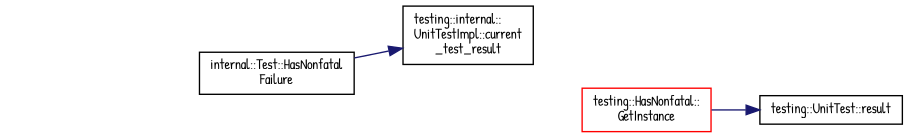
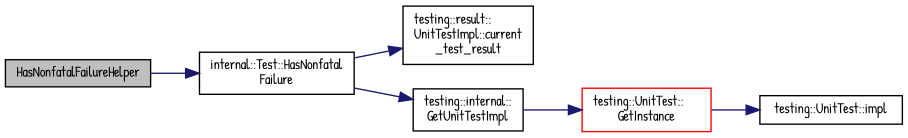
  digraph {
    fontname="Patrick Hand"
    rankdir=LR
    node [color=black fontname="Patrick Hand" fontsize=10 shape=record]
    edge [color=midnightblue fontname="Patrick Hand" fontsize=10 labelfontname=Helvetica labelfontsize=10 style=solid]
+   n1 [fillcolor=grey75 fontcolor=black height=0.2 label=HasNonfatalFailureHelper style=filled width=0.4]
    n2 [height=0.2 label="internal::Test::HasNonfatal\lFailure" width=0.4]
-   n3 [height=0.2 label="testing::internal::\lUnitTestImpl::current\l_test_result" width=0.4]
-   n5 [color=red height=0.2 label="testing::HasNonfatal::\lGetInstance" width=0.4]
-   n6 [height=0.2 label="testing::UnitTest::result" width=0.4]
+   n3 [height=0.2 label="testing::result::\lUnitTestImpl::current\l_test_result" width=0.4]
+   n4 [height=0.2 label="testing::internal::\lGetUnitTestImpl" width=0.4]
+   n5 [color=red height=0.2 label="testing::UnitTest::\lGetInstance" width=0.4]
+   n6 [height=0.2 label="testing::UnitTest::impl" width=0.4]
+   n1 -> n2
    n2 -> n3
+   n2 -> n4
+   n4 -> n5
    n5 -> n6
  }
